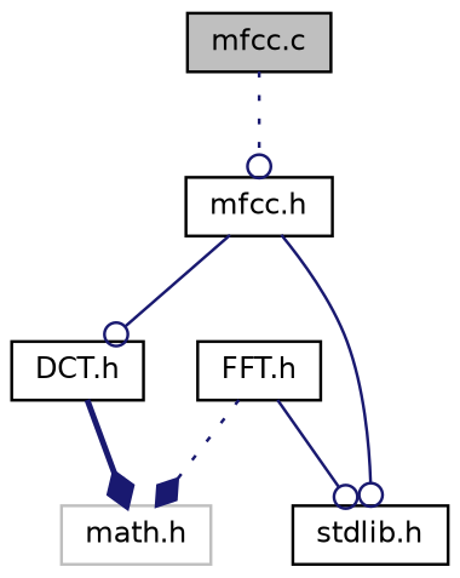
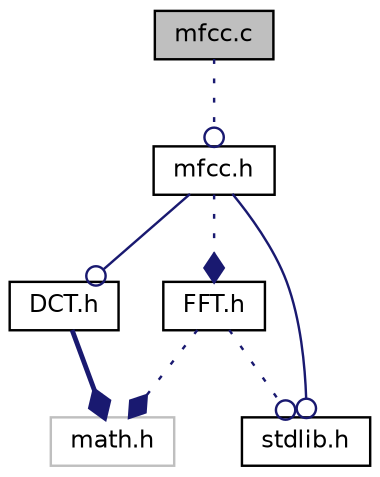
  digraph {
    node [color=black fillcolor=white fontname=Helvetica fontsize=10 shape=record style=filled]
    edge [arrowhead=odot color=midnightblue fontname=Helvetica fontsize=10 labelfontname=Helvetica labelfontsize=10 style=dotted]
    n1 [fillcolor=grey75 fontcolor=black height=0.2 label="mfcc.c" width=0.4]
    n2 [height=0.2 label="mfcc.h" width=0.4]
    n3 [height=0.2 label="DCT.h" width=0.4]
    n4 [height=0.2 label="FFT.h" width=0.4]
    n5 [height=0.2 label="stdlib.h" width=0.4]
    n6 [color=grey75 height=0.2 label="math.h" width=0.4]
    n1 -> n2
    n2 -> n3 [style=solid]
+   n2 -> n4 [arrowhead=diamond]
    n2 -> n5 [style=solid]
    n3 -> n6 [arrowhead=diamond style=bold]
-   n4 -> n5 [style=solid]
+   n4 -> n5
    n4 -> n6 [arrowhead=diamond]
  }
